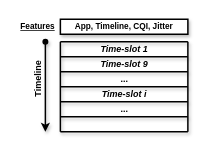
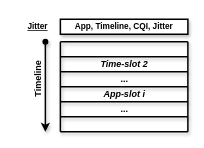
  <mxCell id="0" />
  <mxCell id="1" parent="0" />
  <mxCell id="2" value="" style="endArrow=none;html=1;rounded=1;jumpStyle=none;shadow=1;endSize=6;strokeWidth=2;" edge="1" parent="1"><mxGeometry width="50" height="50" relative="1" as="geometry"><mxPoint x="80" y="175" as="sourcePoint" /><mxPoint x="80" y="55" as="targetPoint" /></mxGeometry></mxCell>
  <mxCell id="3" value="" style="endArrow=none;html=1;rounded=1;jumpStyle=none;shadow=1;endSize=6;strokeWidth=2;" edge="1" parent="1"><mxGeometry width="50" height="50" relative="1" as="geometry"><mxPoint x="80" y="55" as="sourcePoint" /><mxPoint x="250" y="55" as="targetPoint" /></mxGeometry></mxCell>
  <mxCell id="4" value="" style="endArrow=none;html=1;rounded=1;jumpStyle=none;shadow=1;endSize=6;strokeWidth=2;" edge="1" parent="1"><mxGeometry width="50" height="50" relative="1" as="geometry"><mxPoint x="80" y="75" as="sourcePoint" /><mxPoint x="250" y="75" as="targetPoint" /></mxGeometry></mxCell>
  <mxCell id="5" value="" style="endArrow=none;html=1;rounded=1;jumpStyle=none;shadow=1;endSize=6;strokeWidth=2;" edge="1" parent="1"><mxGeometry width="50" height="50" relative="1" as="geometry"><mxPoint x="80" y="95" as="sourcePoint" /><mxPoint x="250" y="95" as="targetPoint" /></mxGeometry></mxCell>
  <mxCell id="6" value="" style="endArrow=none;html=1;rounded=1;jumpStyle=none;shadow=1;endSize=6;strokeWidth=2;" edge="1" parent="1"><mxGeometry width="50" height="50" relative="1" as="geometry"><mxPoint x="80" y="115" as="sourcePoint" /><mxPoint x="250" y="115" as="targetPoint" /></mxGeometry></mxCell>
  <mxCell id="7" value="" style="endArrow=none;html=1;rounded=1;jumpStyle=none;shadow=1;endSize=6;strokeWidth=2;" edge="1" parent="1"><mxGeometry width="50" height="50" relative="1" as="geometry"><mxPoint x="80" y="135" as="sourcePoint" /><mxPoint x="250" y="135" as="targetPoint" /></mxGeometry></mxCell>
  <mxCell id="8" value="" style="endArrow=none;html=1;rounded=1;jumpStyle=none;shadow=1;endSize=6;strokeWidth=2;" edge="1" parent="1"><mxGeometry width="50" height="50" relative="1" as="geometry"><mxPoint x="80" y="155" as="sourcePoint" /><mxPoint x="250" y="155" as="targetPoint" /></mxGeometry></mxCell>
  <mxCell id="9" value="" style="endArrow=none;html=1;rounded=1;jumpStyle=none;shadow=1;endSize=6;strokeWidth=2;" edge="1" parent="1"><mxGeometry width="50" height="50" relative="1" as="geometry"><mxPoint x="80" y="175" as="sourcePoint" /><mxPoint x="250" y="175" as="targetPoint" /></mxGeometry></mxCell>
  <mxCell id="10" value="" style="endArrow=none;html=1;rounded=1;jumpStyle=none;shadow=1;endSize=6;strokeWidth=2;" edge="1" parent="1"><mxGeometry width="50" height="50" relative="1" as="geometry"><mxPoint x="250" y="175" as="sourcePoint" /><mxPoint x="250" y="55" as="targetPoint" /></mxGeometry></mxCell>
- <mxCell id="11" value="&lt;i&gt;&lt;b&gt;Time-slot 1&lt;/b&gt;&lt;/i&gt;" style="text;html=1;align=center;verticalAlign=middle;resizable=0;points=[];autosize=1;strokeColor=none;fillColor=none;" vertex="1" parent="1"><mxGeometry x="125" y="55" width="80" height="20" as="geometry" /></mxCell>
- <mxCell id="12" value="&lt;i&gt;&lt;b&gt;Time-slot 9&lt;/b&gt;&lt;/i&gt;" style="text;html=1;align=center;verticalAlign=middle;resizable=0;points=[];autosize=1;strokeColor=none;fillColor=none;" vertex="1" parent="1"><mxGeometry x="125" y="75" width="80" height="20" as="geometry" /></mxCell>
+ <mxCell id="12" value="&lt;i&gt;&lt;b&gt;Time-slot 2&lt;/b&gt;&lt;/i&gt;" style="text;html=1;align=center;verticalAlign=middle;resizable=0;points=[];autosize=1;strokeColor=none;fillColor=none;" vertex="1" parent="1"><mxGeometry x="125" y="75" width="80" height="20" as="geometry" /></mxCell>
  <mxCell id="13" value="&lt;b&gt;...&lt;/b&gt;" style="text;html=1;align=center;verticalAlign=middle;resizable=0;points=[];autosize=1;strokeColor=none;fillColor=none;" vertex="1" parent="1"><mxGeometry x="150" y="95" width="30" height="20" as="geometry" /></mxCell>
- <mxCell id="14" value="&lt;i&gt;&lt;b&gt;Time-slot i&lt;/b&gt;&lt;/i&gt;" style="text;html=1;align=center;verticalAlign=middle;resizable=0;points=[];autosize=1;strokeColor=none;fillColor=none;" vertex="1" parent="1"><mxGeometry x="125" y="115" width="80" height="20" as="geometry" /></mxCell>
+ <mxCell id="14" value="&lt;i&gt;&lt;b&gt;App-slot i&lt;/b&gt;&lt;/i&gt;" style="text;html=1;align=center;verticalAlign=middle;resizable=0;points=[];autosize=1;strokeColor=none;fillColor=none;" vertex="1" parent="1"><mxGeometry x="125" y="115" width="80" height="20" as="geometry" /></mxCell>
  <mxCell id="15" value="&lt;b&gt;...&lt;/b&gt;" style="text;html=1;align=center;verticalAlign=middle;resizable=0;points=[];autosize=1;strokeColor=none;fillColor=none;" vertex="1" parent="1"><mxGeometry x="150" y="135" width="30" height="20" as="geometry" /></mxCell>
  <mxCell id="16" value="" style="endArrow=classic;html=1;rounded=1;shadow=1;sketch=0;endSize=6;strokeWidth=2;jumpStyle=none;startArrow=oval;startFill=1;" edge="1" parent="1"><mxGeometry width="50" height="50" relative="1" as="geometry"><mxPoint x="60" y="55" as="sourcePoint" /><mxPoint x="60" y="175" as="targetPoint" /></mxGeometry></mxCell>
  <mxCell id="17" value="&lt;b&gt;Timeline&lt;/b&gt;" style="text;html=1;align=center;verticalAlign=middle;resizable=0;points=[];autosize=1;strokeColor=none;fillColor=none;rotation=-90;" vertex="1" parent="1"><mxGeometry x="20" y="95" width="60" height="20" as="geometry" /></mxCell>
  <mxCell id="18" value="&lt;b&gt;&lt;font style=&quot;font-size: 11px&quot;&gt;App, Timeline, CQI, Jitter&lt;/font&gt;&lt;/b&gt;" style="rounded=0;whiteSpace=wrap;html=1;strokeWidth=2;shadow=1;" vertex="1" parent="1"><mxGeometry x="80" y="25" width="170" height="20" as="geometry" /></mxCell>
- <mxCell id="19" value="&lt;b&gt;&lt;u&gt;Features&lt;/u&gt;&lt;/b&gt;" style="text;html=1;strokeColor=none;fillColor=none;align=center;verticalAlign=middle;whiteSpace=wrap;rounded=0;shadow=1;fontSize=11;" vertex="1" parent="1"><mxGeometry x="20" y="20" width="60" height="30" as="geometry" /></mxCell>
+ <mxCell id="19" value="&lt;b&gt;&lt;u&gt;Jitter&lt;/u&gt;&lt;/b&gt;" style="text;html=1;strokeColor=none;fillColor=none;align=center;verticalAlign=middle;whiteSpace=wrap;rounded=0;shadow=1;fontSize=11;" vertex="1" parent="1"><mxGeometry x="20" y="20" width="60" height="30" as="geometry" /></mxCell>
